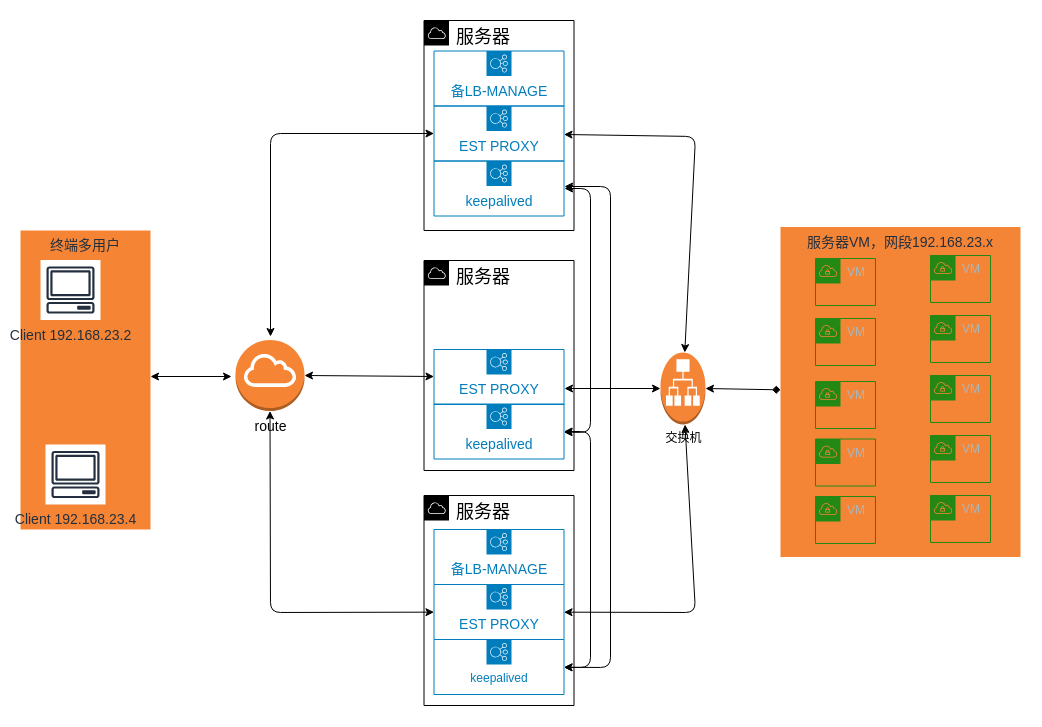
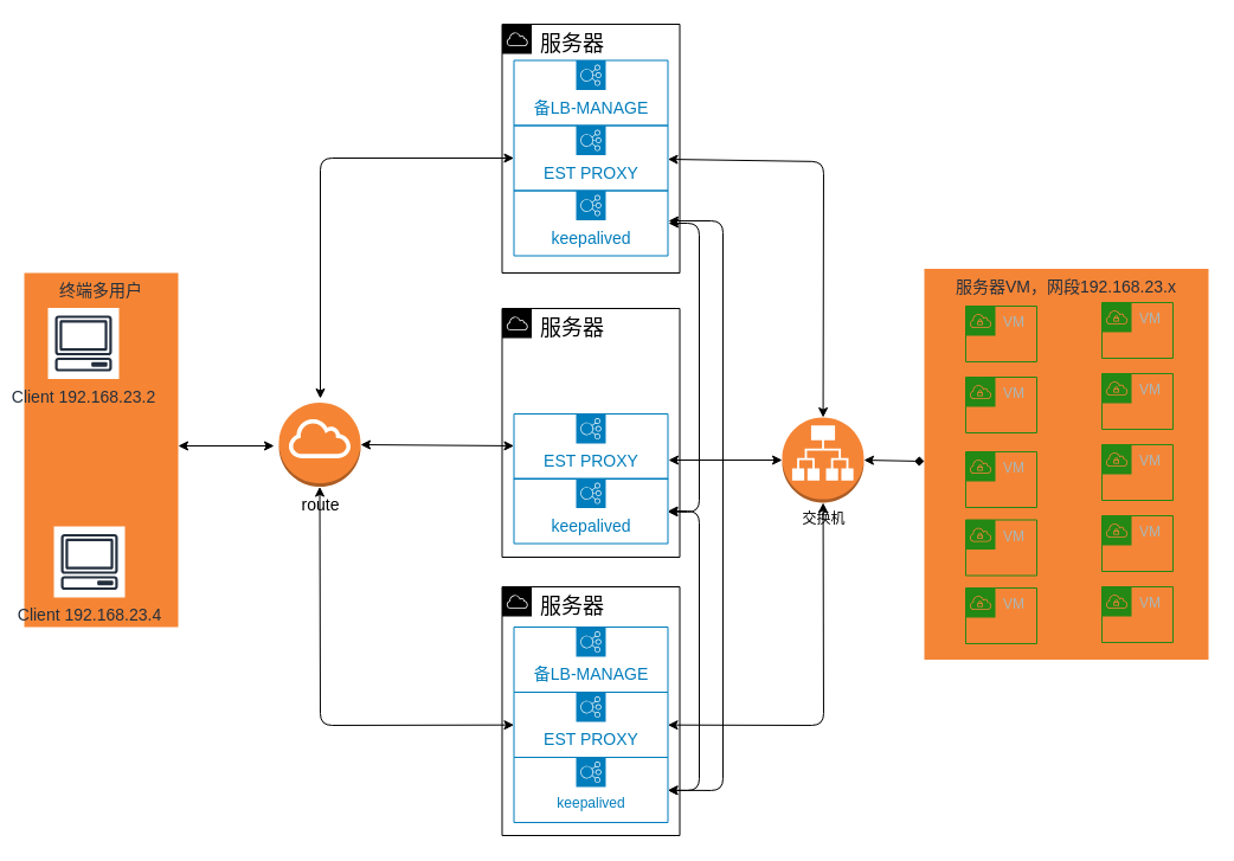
  <mxCell id="0" />
  <mxCell id="1" parent="0" />
  <mxCell id="2" value="服务器VM，网段192.168.23.x" style="fillColor=#f58536;strokeColor=none;dashed=0;verticalAlign=top;fontStyle=0;fontColor=#232F3D;fontSize=14;" vertex="1" parent="1"><mxGeometry x="780" y="226.5" width="240" height="330" as="geometry" /></mxCell>
  <mxCell id="3" value="终端多用户" style="fillColor=#f58534;strokeColor=none;dashed=0;verticalAlign=top;fontStyle=0;fontColor=#232F3D;fontSize=14;" vertex="1" parent="1"><mxGeometry x="20" y="230" width="130" height="299" as="geometry" /></mxCell>
  <mxCell id="4" value="&lt;span style=&quot;font-size: 14px&quot;&gt;route&lt;/span&gt;" style="outlineConnect=0;dashed=0;verticalLabelPosition=bottom;verticalAlign=top;align=center;html=1;shape=mxgraph.aws3.internet_gateway;fillColor=#F58534;gradientColor=none;" vertex="1" parent="1"><mxGeometry x="235" y="339.5" width="69" height="71" as="geometry" /></mxCell>
  <mxCell id="5" value="&lt;font style=&quot;font-size: 14px&quot;&gt;Client 192.168.23.2&lt;/font&gt;" style="outlineConnect=0;fontColor=#232F3E;gradientColor=none;strokeColor=#232F3E;fillColor=#ffffff;dashed=0;verticalLabelPosition=bottom;verticalAlign=top;align=center;html=1;fontSize=12;fontStyle=0;aspect=fixed;shape=mxgraph.aws4.resourceIcon;resIcon=mxgraph.aws4.client;" vertex="1" parent="1"><mxGeometry x="40" y="259.5" width="60" height="60" as="geometry" /></mxCell>
  <mxCell id="6" value="&lt;font style=&quot;font-size: 14px&quot;&gt;Client 192.168.23.4&lt;/font&gt;" style="outlineConnect=0;fontColor=#232F3E;gradientColor=none;strokeColor=#232F3E;fillColor=#ffffff;dashed=0;verticalLabelPosition=bottom;verticalAlign=top;align=center;html=1;fontSize=12;fontStyle=0;aspect=fixed;shape=mxgraph.aws4.resourceIcon;resIcon=mxgraph.aws4.client;" vertex="1" parent="1"><mxGeometry x="45" y="444" width="60" height="60" as="geometry" /></mxCell>
  <mxCell id="7" value="VM" style="points=[[0,0],[0.25,0],[0.5,0],[0.75,0],[1,0],[1,0.25],[1,0.5],[1,0.75],[1,1],[0.75,1],[0.5,1],[0.25,1],[0,1],[0,0.75],[0,0.5],[0,0.25]];outlineConnect=0;gradientColor=none;html=1;whiteSpace=wrap;fontSize=12;fontStyle=0;shape=mxgraph.aws4.group;grIcon=mxgraph.aws4.group_vpc;strokeColor=#248814;fillColor=none;verticalAlign=top;align=left;spacingLeft=30;fontColor=#AAB7B8;dashed=0;" vertex="1" parent="1"><mxGeometry x="815" y="258" width="60" height="47" as="geometry" /></mxCell>
  <mxCell id="8" value="VM" style="points=[[0,0],[0.25,0],[0.5,0],[0.75,0],[1,0],[1,0.25],[1,0.5],[1,0.75],[1,1],[0.75,1],[0.5,1],[0.25,1],[0,1],[0,0.75],[0,0.5],[0,0.25]];outlineConnect=0;gradientColor=none;html=1;whiteSpace=wrap;fontSize=12;fontStyle=0;shape=mxgraph.aws4.group;grIcon=mxgraph.aws4.group_vpc;strokeColor=#248814;fillColor=none;verticalAlign=top;align=left;spacingLeft=30;fontColor=#AAB7B8;dashed=0;" vertex="1" parent="1"><mxGeometry x="815" y="318" width="60" height="47" as="geometry" /></mxCell>
  <mxCell id="9" value="VM" style="points=[[0,0],[0.25,0],[0.5,0],[0.75,0],[1,0],[1,0.25],[1,0.5],[1,0.75],[1,1],[0.75,1],[0.5,1],[0.25,1],[0,1],[0,0.75],[0,0.5],[0,0.25]];outlineConnect=0;gradientColor=none;html=1;whiteSpace=wrap;fontSize=12;fontStyle=0;shape=mxgraph.aws4.group;grIcon=mxgraph.aws4.group_vpc;strokeColor=#248814;fillColor=none;verticalAlign=top;align=left;spacingLeft=30;fontColor=#AAB7B8;dashed=0;" vertex="1" parent="1"><mxGeometry x="815" y="381" width="60" height="47" as="geometry" /></mxCell>
  <mxCell id="10" value="VM" style="points=[[0,0],[0.25,0],[0.5,0],[0.75,0],[1,0],[1,0.25],[1,0.5],[1,0.75],[1,1],[0.75,1],[0.5,1],[0.25,1],[0,1],[0,0.75],[0,0.5],[0,0.25]];outlineConnect=0;gradientColor=none;html=1;whiteSpace=wrap;fontSize=12;fontStyle=0;shape=mxgraph.aws4.group;grIcon=mxgraph.aws4.group_vpc;strokeColor=#248814;fillColor=none;verticalAlign=top;align=left;spacingLeft=30;fontColor=#AAB7B8;dashed=0;" vertex="1" parent="1"><mxGeometry x="815" y="438.5" width="60" height="47" as="geometry" /></mxCell>
  <mxCell id="11" value="VM" style="points=[[0,0],[0.25,0],[0.5,0],[0.75,0],[1,0],[1,0.25],[1,0.5],[1,0.75],[1,1],[0.75,1],[0.5,1],[0.25,1],[0,1],[0,0.75],[0,0.5],[0,0.25]];outlineConnect=0;gradientColor=none;html=1;whiteSpace=wrap;fontSize=12;fontStyle=0;shape=mxgraph.aws4.group;grIcon=mxgraph.aws4.group_vpc;strokeColor=#248814;fillColor=none;verticalAlign=top;align=left;spacingLeft=30;fontColor=#AAB7B8;dashed=0;" vertex="1" parent="1"><mxGeometry x="815" y="496" width="60" height="47" as="geometry" /></mxCell>
- <mxCell id="12" value="交换机" style="outlineConnect=0;dashed=0;verticalLabelPosition=bottom;verticalAlign=top;align=center;html=1;shape=mxgraph.aws3.application_load_balancer;fillColor=#F58536;gradientColor=none;" vertex="1" parent="1"><mxGeometry x="660" y="352" width="45" height="72" as="geometry" /></mxCell>
+ <mxCell id="12" value="交换机" style="outlineConnect=0;dashed=0;verticalLabelPosition=bottom;verticalAlign=top;align=center;html=1;shape=mxgraph.aws3.application_load_balancer;fillColor=#F58536;gradientColor=none;" vertex="1" parent="1"><mxGeometry x="660" y="352" width="69" height="72" as="geometry" /></mxCell>
  <mxCell id="13" value="VM" style="points=[[0,0],[0.25,0],[0.5,0],[0.75,0],[1,0],[1,0.25],[1,0.5],[1,0.75],[1,1],[0.75,1],[0.5,1],[0.25,1],[0,1],[0,0.75],[0,0.5],[0,0.25]];outlineConnect=0;gradientColor=none;html=1;whiteSpace=wrap;fontSize=12;fontStyle=0;shape=mxgraph.aws4.group;grIcon=mxgraph.aws4.group_vpc;strokeColor=#248814;fillColor=none;verticalAlign=top;align=left;spacingLeft=30;fontColor=#AAB7B8;dashed=0;" vertex="1" parent="1"><mxGeometry x="930" y="255" width="60" height="47" as="geometry" /></mxCell>
  <mxCell id="14" value="VM" style="points=[[0,0],[0.25,0],[0.5,0],[0.75,0],[1,0],[1,0.25],[1,0.5],[1,0.75],[1,1],[0.75,1],[0.5,1],[0.25,1],[0,1],[0,0.75],[0,0.5],[0,0.25]];outlineConnect=0;gradientColor=none;html=1;whiteSpace=wrap;fontSize=12;fontStyle=0;shape=mxgraph.aws4.group;grIcon=mxgraph.aws4.group_vpc;strokeColor=#248814;fillColor=none;verticalAlign=top;align=left;spacingLeft=30;fontColor=#AAB7B8;dashed=0;" vertex="1" parent="1"><mxGeometry x="930" y="315" width="60" height="47" as="geometry" /></mxCell>
  <mxCell id="15" value="VM" style="points=[[0,0],[0.25,0],[0.5,0],[0.75,0],[1,0],[1,0.25],[1,0.5],[1,0.75],[1,1],[0.75,1],[0.5,1],[0.25,1],[0,1],[0,0.75],[0,0.5],[0,0.25]];outlineConnect=0;gradientColor=none;html=1;whiteSpace=wrap;fontSize=12;fontStyle=0;shape=mxgraph.aws4.group;grIcon=mxgraph.aws4.group_vpc;strokeColor=#248814;fillColor=none;verticalAlign=top;align=left;spacingLeft=30;fontColor=#AAB7B8;dashed=0;" vertex="1" parent="1"><mxGeometry x="930" y="375" width="60" height="47" as="geometry" /></mxCell>
  <mxCell id="16" value="VM" style="points=[[0,0],[0.25,0],[0.5,0],[0.75,0],[1,0],[1,0.25],[1,0.5],[1,0.75],[1,1],[0.75,1],[0.5,1],[0.25,1],[0,1],[0,0.75],[0,0.5],[0,0.25]];outlineConnect=0;gradientColor=none;html=1;whiteSpace=wrap;fontSize=12;fontStyle=0;shape=mxgraph.aws4.group;grIcon=mxgraph.aws4.group_vpc;strokeColor=#248814;fillColor=none;verticalAlign=top;align=left;spacingLeft=30;fontColor=#AAB7B8;dashed=0;" vertex="1" parent="1"><mxGeometry x="930" y="435" width="60" height="47" as="geometry" /></mxCell>
  <mxCell id="17" value="VM" style="points=[[0,0],[0.25,0],[0.5,0],[0.75,0],[1,0],[1,0.25],[1,0.5],[1,0.75],[1,1],[0.75,1],[0.5,1],[0.25,1],[0,1],[0,0.75],[0,0.5],[0,0.25]];outlineConnect=0;gradientColor=none;html=1;whiteSpace=wrap;fontSize=12;fontStyle=0;shape=mxgraph.aws4.group;grIcon=mxgraph.aws4.group_vpc;strokeColor=#248814;fillColor=none;verticalAlign=top;align=left;spacingLeft=30;fontColor=#AAB7B8;dashed=0;" vertex="1" parent="1"><mxGeometry x="930" y="495" width="60" height="47" as="geometry" /></mxCell>
  <mxCell id="18" value="" style="endArrow=diamond;startArrow=classic;html=1;exitX=1;exitY=0.5;exitDx=0;exitDy=0;exitPerimeter=0;" edge="1" parent="1" source="12" target="2"><mxGeometry width="50" height="50" relative="1" as="geometry"><mxPoint x="-270" y="627.5" as="sourcePoint" /><mxPoint x="-220" y="577.5" as="targetPoint" /></mxGeometry></mxCell>
  <mxCell id="19" value="" style="endArrow=classic;startArrow=classic;html=1;" edge="1" parent="1"><mxGeometry width="50" height="50" relative="1" as="geometry"><mxPoint x="150" y="376" as="sourcePoint" /><mxPoint x="231" y="376" as="targetPoint" /></mxGeometry></mxCell>
  <mxCell id="20" value="&lt;font style=&quot;font-size: 14px&quot;&gt;备LB-MANAGE&lt;/font&gt;" style="outlineConnect=0;gradientColor=none;html=1;whiteSpace=wrap;fontSize=12;fontStyle=0;shape=mxgraph.aws4.groupCenter;grIcon=mxgraph.aws4.group_elastic_load_balancing;grStroke=1;strokeColor=#007DBC;fillColor=none;verticalAlign=top;align=center;fontColor=#007DBC;dashed=0;spacingTop=25;" vertex="1" parent="1"><mxGeometry x="433.5" y="50.5" width="130" height="55" as="geometry" /></mxCell>
  <mxCell id="21" value="&lt;font style=&quot;font-size: 14px&quot;&gt;keepalived&lt;/font&gt;" style="outlineConnect=0;gradientColor=none;html=1;whiteSpace=wrap;fontSize=12;fontStyle=0;shape=mxgraph.aws4.groupCenter;grIcon=mxgraph.aws4.group_elastic_load_balancing;grStroke=1;strokeColor=#007DBC;fillColor=none;verticalAlign=top;align=center;fontColor=#007DBC;dashed=0;spacingTop=25;" vertex="1" parent="1"><mxGeometry x="433.5" y="160.5" width="130" height="55" as="geometry" /></mxCell>
  <mxCell id="22" value="&lt;font style=&quot;font-size: 14px&quot;&gt;EST PROXY&lt;/font&gt;" style="outlineConnect=0;gradientColor=none;html=1;whiteSpace=wrap;fontSize=12;fontStyle=0;shape=mxgraph.aws4.groupCenter;grIcon=mxgraph.aws4.group_elastic_load_balancing;grStroke=1;strokeColor=#007DBC;fillColor=none;verticalAlign=top;align=center;fontColor=#007DBC;dashed=0;spacingTop=25;" vertex="1" parent="1"><mxGeometry x="433.5" y="105.5" width="130" height="55" as="geometry" /></mxCell>
  <mxCell id="23" value="&lt;font style=&quot;font-size: 18px&quot; color=&quot;#000000&quot;&gt;服务器&lt;/font&gt;" style="outlineConnect=0;gradientColor=none;html=1;whiteSpace=wrap;fontSize=12;fontStyle=0;shape=mxgraph.aws4.group;grIcon=mxgraph.aws4.group_aws_cloud;strokeColor=#000000;fillColor=none;verticalAlign=top;align=left;spacingLeft=30;fontColor=#AAB7B8;strokeWidth=1;" vertex="1" parent="1"><mxGeometry x="423.5" y="20" width="150" height="210" as="geometry" /></mxCell>
  <mxCell id="24" value="&lt;font style=&quot;font-size: 14px&quot;&gt;keepalived&lt;/font&gt;" style="outlineConnect=0;gradientColor=none;html=1;whiteSpace=wrap;fontSize=12;fontStyle=0;shape=mxgraph.aws4.groupCenter;grIcon=mxgraph.aws4.group_elastic_load_balancing;grStroke=1;strokeColor=#007DBC;fillColor=none;verticalAlign=top;align=center;fontColor=#007DBC;dashed=0;spacingTop=25;" vertex="1" parent="1"><mxGeometry x="433.5" y="403.5" width="130" height="55" as="geometry" /></mxCell>
  <mxCell id="25" value="&lt;font style=&quot;font-size: 14px&quot;&gt;EST PROXY&lt;/font&gt;" style="outlineConnect=0;gradientColor=none;html=1;whiteSpace=wrap;fontSize=12;fontStyle=0;shape=mxgraph.aws4.groupCenter;grIcon=mxgraph.aws4.group_elastic_load_balancing;grStroke=1;strokeColor=#007DBC;fillColor=none;verticalAlign=top;align=center;fontColor=#007DBC;dashed=0;spacingTop=25;" vertex="1" parent="1"><mxGeometry x="433.5" y="349" width="130" height="55" as="geometry" /></mxCell>
  <mxCell id="26" value="&lt;font style=&quot;font-size: 18px&quot; color=&quot;#000000&quot;&gt;服务器&lt;/font&gt;" style="outlineConnect=0;gradientColor=none;html=1;whiteSpace=wrap;fontSize=12;fontStyle=0;shape=mxgraph.aws4.group;grIcon=mxgraph.aws4.group_aws_cloud;strokeColor=#000000;fillColor=none;verticalAlign=top;align=left;spacingLeft=30;fontColor=#AAB7B8;strokeWidth=1;" vertex="1" parent="1"><mxGeometry x="423.5" y="260" width="150" height="210" as="geometry" /></mxCell>
  <mxCell id="27" value="&lt;font style=&quot;font-size: 14px&quot;&gt;备LB-MANAGE&lt;/font&gt;" style="outlineConnect=0;gradientColor=none;html=1;whiteSpace=wrap;fontSize=12;fontStyle=0;shape=mxgraph.aws4.groupCenter;grIcon=mxgraph.aws4.group_elastic_load_balancing;grStroke=1;strokeColor=#007DBC;fillColor=none;verticalAlign=top;align=center;fontColor=#007DBC;dashed=0;spacingTop=25;" vertex="1" parent="1"><mxGeometry x="433.5" y="529" width="130" height="55" as="geometry" /></mxCell>
  <mxCell id="28" value="&lt;font style=&quot;font-size: 18px&quot; color=&quot;#000000&quot;&gt;服务器&lt;/font&gt;" style="outlineConnect=0;gradientColor=none;html=1;whiteSpace=wrap;fontSize=12;fontStyle=0;shape=mxgraph.aws4.group;grIcon=mxgraph.aws4.group_aws_cloud;strokeColor=#000000;fillColor=none;verticalAlign=top;align=left;spacingLeft=30;fontColor=#AAB7B8;" vertex="1" parent="1"><mxGeometry x="423.5" y="495" width="150" height="210" as="geometry" /></mxCell>
  <mxCell id="29" value="keepalived" style="outlineConnect=0;gradientColor=none;html=1;whiteSpace=wrap;fontSize=12;fontStyle=0;shape=mxgraph.aws4.groupCenter;grIcon=mxgraph.aws4.group_elastic_load_balancing;grStroke=1;strokeColor=#007DBC;fillColor=none;verticalAlign=top;align=center;fontColor=#007DBC;dashed=0;spacingTop=25;" vertex="1" parent="1"><mxGeometry x="433.5" y="639" width="130" height="55" as="geometry" /></mxCell>
  <mxCell id="30" value="&lt;font style=&quot;font-size: 14px&quot;&gt;EST PROXY&lt;/font&gt;" style="outlineConnect=0;gradientColor=none;html=1;whiteSpace=wrap;fontSize=12;fontStyle=0;shape=mxgraph.aws4.groupCenter;grIcon=mxgraph.aws4.group_elastic_load_balancing;grStroke=1;strokeColor=#007DBC;fillColor=none;verticalAlign=top;align=center;fontColor=#007DBC;dashed=0;spacingTop=25;" vertex="1" parent="1"><mxGeometry x="433.5" y="584" width="130" height="55" as="geometry" /></mxCell>
  <mxCell id="31" value="" style="endArrow=classic;startArrow=classic;html=1;" edge="1" parent="1" target="24"><mxGeometry width="50" height="50" relative="1" as="geometry"><mxPoint x="564" y="188" as="sourcePoint" /><mxPoint x="650" y="186" as="targetPoint" /><Array as="points"><mxPoint x="590" y="188" /><mxPoint x="590" y="432" /></Array></mxGeometry></mxCell>
  <mxCell id="32" value="" style="endArrow=classic;startArrow=classic;html=1;" edge="1" parent="1" target="29"><mxGeometry width="50" height="50" relative="1" as="geometry"><mxPoint x="564" y="186" as="sourcePoint" /><mxPoint x="680" y="236" as="targetPoint" /><Array as="points"><mxPoint x="610" y="186" /><mxPoint x="610" y="667" /></Array></mxGeometry></mxCell>
  <mxCell id="33" value="" style="endArrow=classic;startArrow=classic;html=1;entryX=0;entryY=0.5;entryDx=0;entryDy=0;entryPerimeter=0;" edge="1" parent="1" target="12"><mxGeometry width="50" height="50" relative="1" as="geometry"><mxPoint x="564" y="388" as="sourcePoint" /><mxPoint x="634.211" y="376.5" as="targetPoint" /></mxGeometry></mxCell>
  <mxCell id="34" value="" style="endArrow=classic;startArrow=classic;html=1;" edge="1" parent="1" source="24" target="29"><mxGeometry width="50" height="50" relative="1" as="geometry"><mxPoint x="563.5" y="481" as="sourcePoint" /><mxPoint x="634.211" y="431" as="targetPoint" /><Array as="points"><mxPoint x="590" y="431" /><mxPoint x="590" y="667" /></Array></mxGeometry></mxCell>
  <mxCell id="35" value="" style="endArrow=classic;startArrow=classic;html=1;fontSize=14;" edge="1" parent="1" source="30" target="12"><mxGeometry width="50" height="50" relative="1" as="geometry"><mxPoint x="560" y="656" as="sourcePoint" /><mxPoint x="610" y="606" as="targetPoint" /><Array as="points"><mxPoint x="695" y="612" /></Array></mxGeometry></mxCell>
  <mxCell id="36" value="" style="endArrow=classic;startArrow=classic;html=1;fontSize=14;" edge="1" parent="1" source="22" target="12"><mxGeometry width="50" height="50" relative="1" as="geometry"><mxPoint x="690" y="256" as="sourcePoint" /><mxPoint x="740" y="206" as="targetPoint" /><Array as="points"><mxPoint x="695" y="136" /></Array></mxGeometry></mxCell>
  <mxCell id="37" value="" style="endArrow=classic;startArrow=classic;html=1;fontSize=14;exitX=1;exitY=0.5;exitDx=0;exitDy=0;exitPerimeter=0;" edge="1" parent="1" source="4" target="25"><mxGeometry width="50" height="50" relative="1" as="geometry"><mxPoint x="304" y="387" as="sourcePoint" /><mxPoint x="360" y="386" as="targetPoint" /></mxGeometry></mxCell>
  <mxCell id="38" value="" style="endArrow=classic;startArrow=classic;html=1;fontSize=14;" edge="1" parent="1" target="22"><mxGeometry width="50" height="50" relative="1" as="geometry"><mxPoint x="270" y="336" as="sourcePoint" /><mxPoint x="300" y="286" as="targetPoint" /><Array as="points"><mxPoint x="270" y="133" /></Array></mxGeometry></mxCell>
  <mxCell id="39" value="" style="endArrow=classic;startArrow=classic;html=1;fontSize=14;exitX=0.5;exitY=1;exitDx=0;exitDy=0;exitPerimeter=0;" edge="1" parent="1" source="4" target="30"><mxGeometry width="50" height="50" relative="1" as="geometry"><mxPoint x="270" y="536" as="sourcePoint" /><mxPoint x="320" y="486" as="targetPoint" /><Array as="points"><mxPoint x="270" y="612" /></Array></mxGeometry></mxCell>
